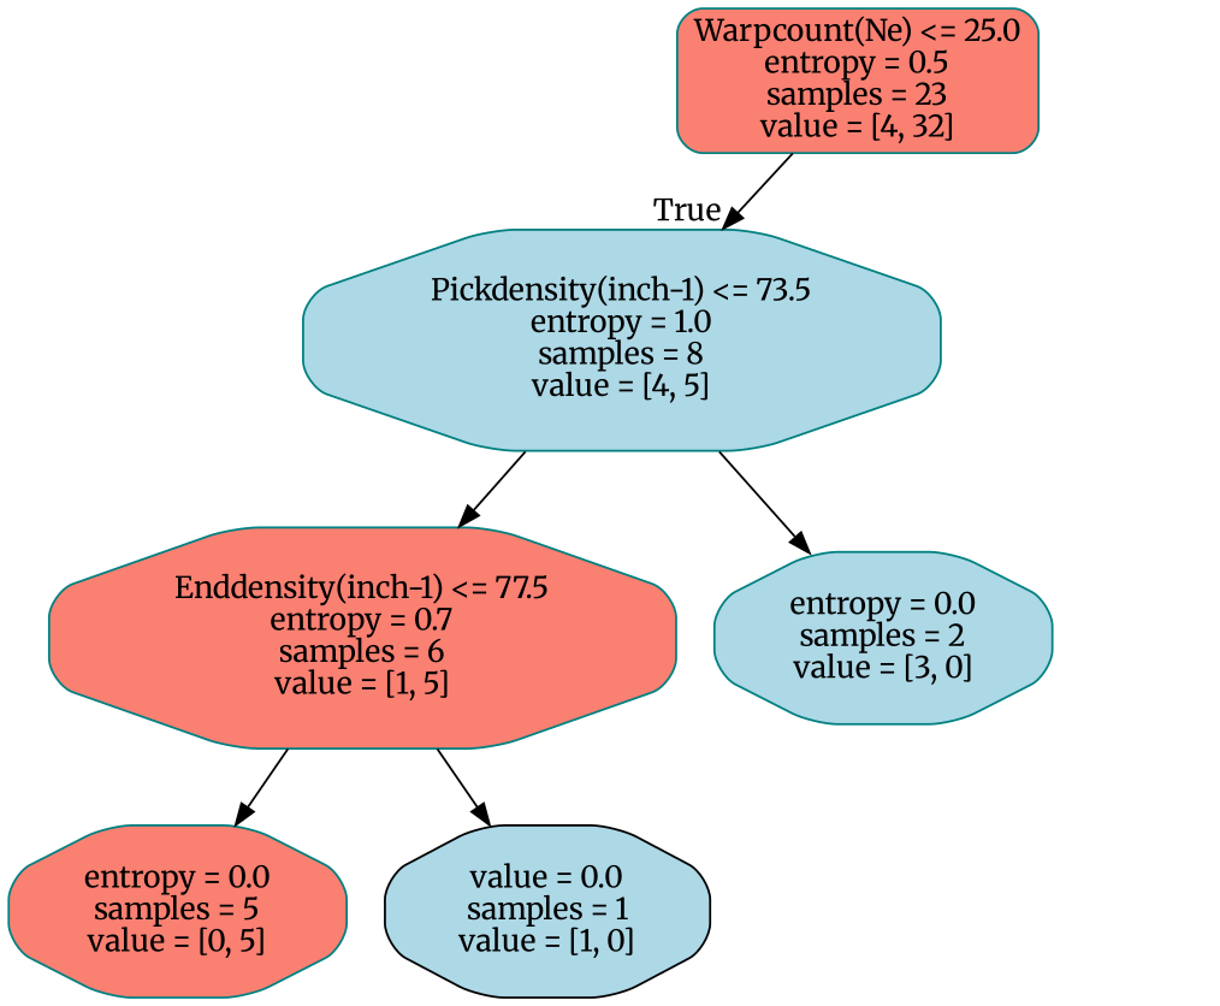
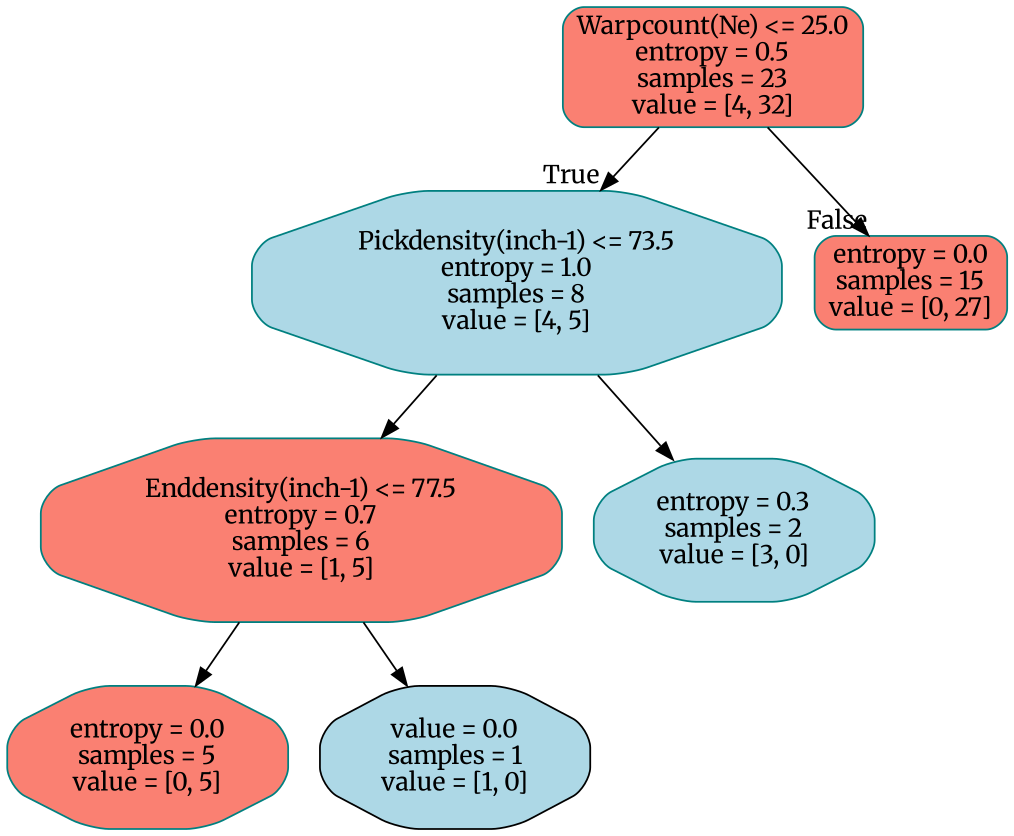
  digraph {
    fontname=Merriweather
    node [color=teal fillcolor=salmon fontname=Merriweather shape=octagon style="rounded,filled"]
    edge [fontname=Merriweather]
    n1 [label="Warpcount(Ne) <= 25.0\nentropy = 0.5\nsamples = 23\nvalue = [4, 32]" shape=box]
    n2 [fillcolor=lightblue label="Pickdensity(inch-1) <= 73.5\nentropy = 1.0\nsamples = 8\nvalue = [4, 5]"]
+   n3 [label="entropy = 0.0\nsamples = 15\nvalue = [0, 27]" shape=box]
    n4 [label="Enddensity(inch-1) <= 77.5\nentropy = 0.7\nsamples = 6\nvalue = [1, 5]"]
-   n5 [fillcolor=lightblue label="entropy = 0.0\nsamples = 2\nvalue = [3, 0]"]
+   n5 [fillcolor=lightblue label="entropy = 0.3\nsamples = 2\nvalue = [3, 0]"]
    n6 [label="entropy = 0.0\nsamples = 5\nvalue = [0, 5]"]
    n7 [color=black fillcolor=lightblue label="value = 0.0\nsamples = 1\nvalue = [1, 0]"]
    n1 -> n2 [headlabel=True labelangle=45 labeldistance=2.5]
+   n1 -> n3 [headlabel=False labelangle=-45 labeldistance=2.5]
    n2 -> n4
    n2 -> n5
    n4 -> n6
    n4 -> n7
  }
